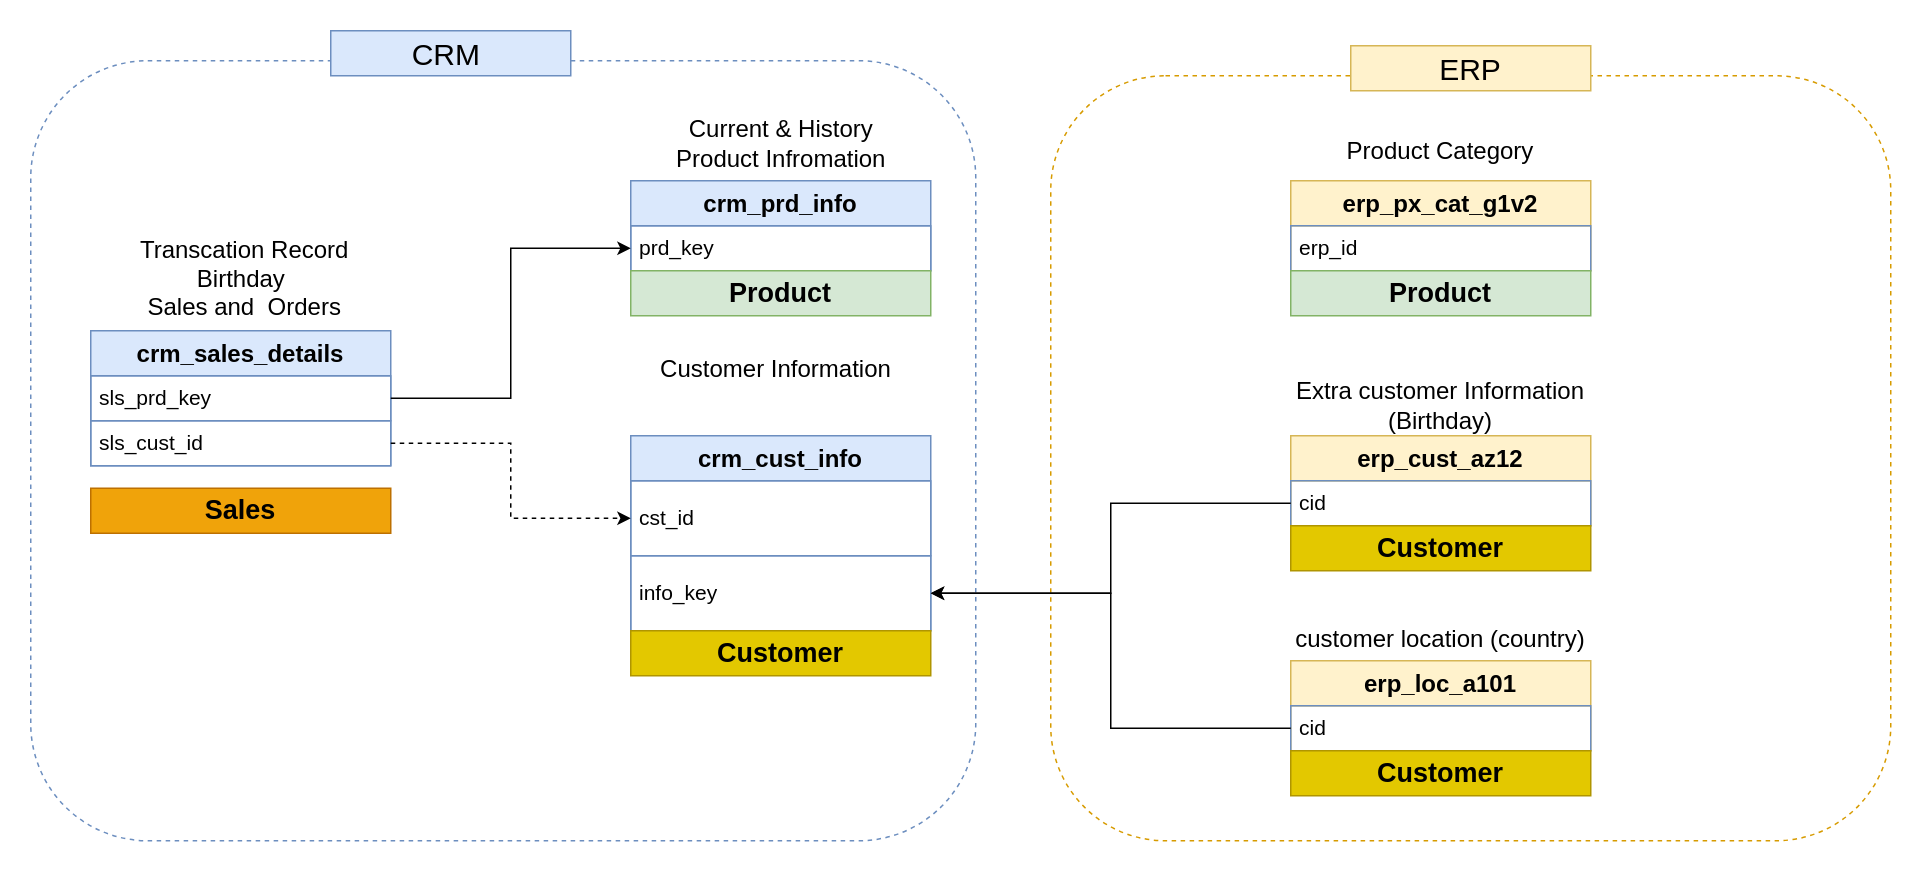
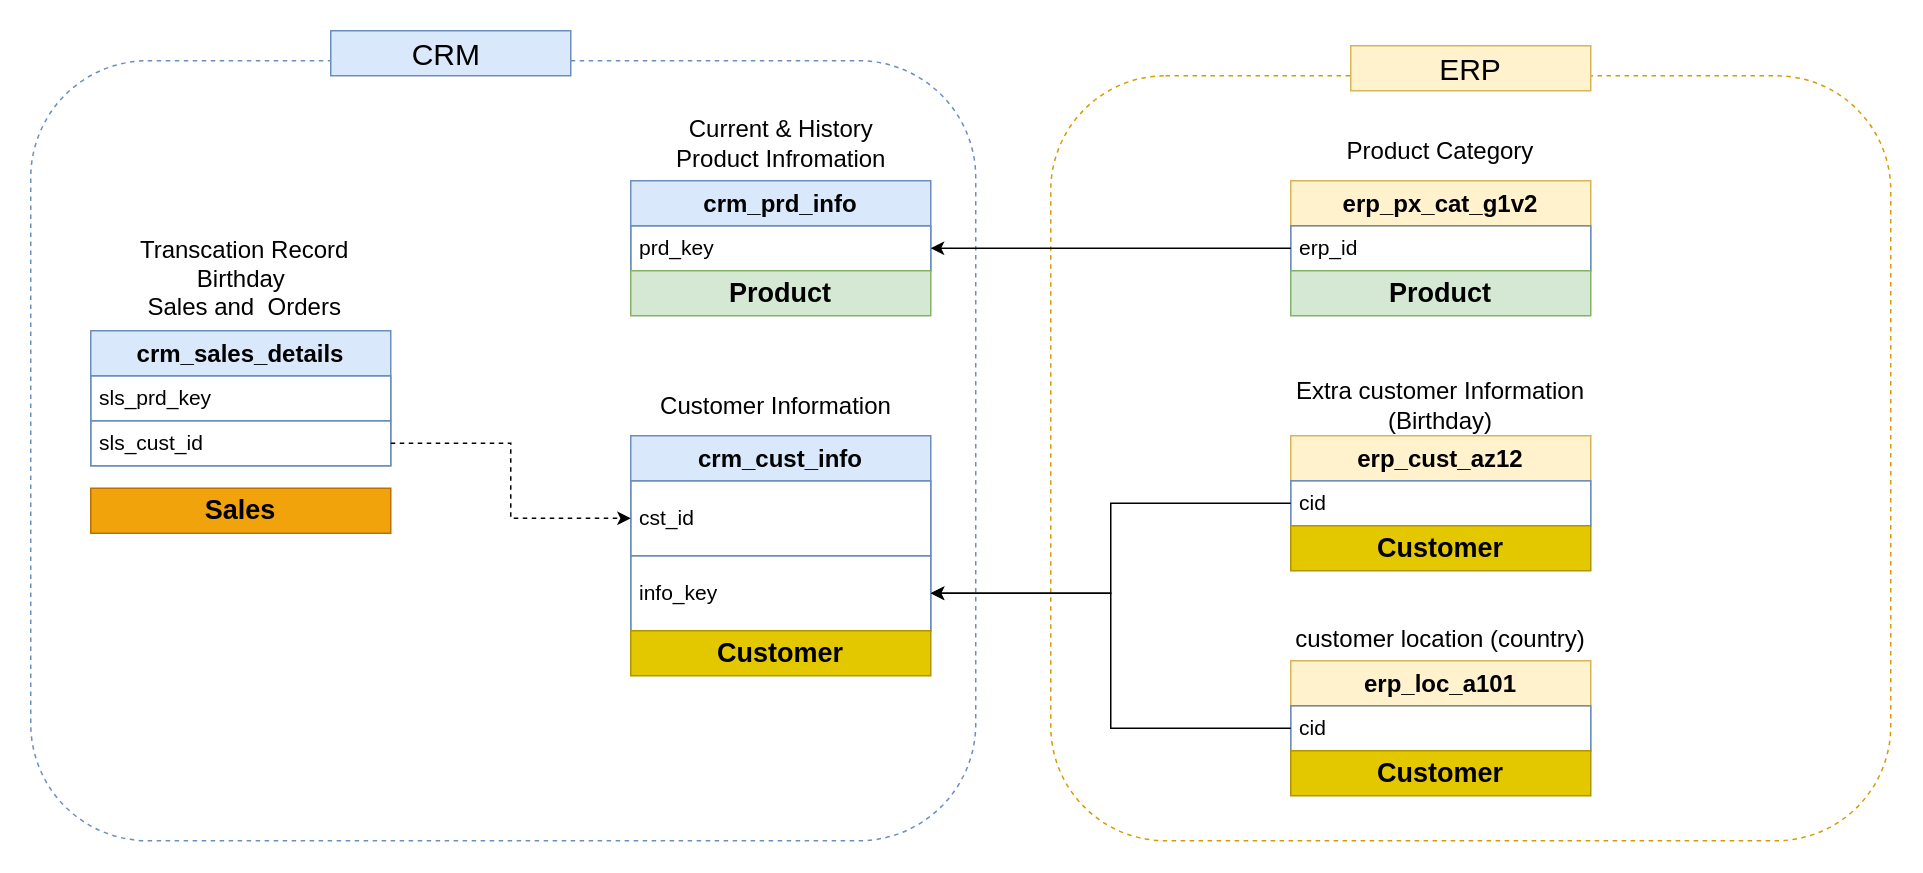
  <mxCell id="0" />
  <mxCell id="1" parent="0" />
  <mxCell id="2" value="" style="rounded=1;whiteSpace=wrap;html=1;fillColor=none;dashed=1;strokeColor=#6c8ebf;" vertex="1" parent="1"><mxGeometry x="20" y="40" width="630" height="520" as="geometry" /></mxCell>
  <mxCell id="3" value="&lt;font style=&quot;font-size: 20px;&quot;&gt;CRM&amp;nbsp;&lt;/font&gt;" style="text;html=1;align=center;verticalAlign=middle;whiteSpace=wrap;rounded=0;fillColor=#dae8fc;strokeColor=#6c8ebf;" vertex="1" parent="1"><mxGeometry x="220" y="20" width="160" height="30" as="geometry" /></mxCell>
  <mxCell id="4" value="&lt;b&gt;&lt;font style=&quot;font-size: 16px;&quot;&gt;crm_cust_info&lt;/font&gt;&lt;/b&gt;" style="swimlane;fontStyle=0;childLayout=stackLayout;horizontal=1;startSize=30;horizontalStack=0;resizeParent=1;resizeParentMax=0;resizeLast=0;collapsible=1;marginBottom=0;whiteSpace=wrap;html=1;fillColor=#dae8fc;strokeColor=#6c8ebf;" vertex="1" parent="1"><mxGeometry x="420" y="290" width="200" height="130" as="geometry" /></mxCell>
  <mxCell id="5" value="&lt;font style=&quot;font-size: 14px;&quot;&gt;cst_id&lt;/font&gt;" style="text;strokeColor=#6c8ebf;fillColor=none;align=left;verticalAlign=middle;spacingLeft=4;spacingRight=4;overflow=hidden;points=[[0,0.5],[1,0.5]];portConstraint=eastwest;rotatable=0;whiteSpace=wrap;html=1;" vertex="1" parent="4"><mxGeometry y="30" width="200" height="50" as="geometry" /></mxCell>
  <mxCell id="6" value="&lt;font style=&quot;font-size: 14px;&quot;&gt;info_key&lt;/font&gt;" style="text;strokeColor=#6c8ebf;fillColor=none;align=left;verticalAlign=middle;spacingLeft=4;spacingRight=4;overflow=hidden;points=[[0,0.5],[1,0.5]];portConstraint=eastwest;rotatable=0;whiteSpace=wrap;html=1;" vertex="1" parent="4"><mxGeometry y="80" width="200" height="50" as="geometry" /></mxCell>
  <mxCell id="7" value="crm_prd_info" style="swimlane;fontStyle=1;childLayout=stackLayout;horizontal=1;startSize=30;horizontalStack=0;resizeParent=1;resizeParentMax=0;resizeLast=0;collapsible=1;marginBottom=0;whiteSpace=wrap;html=1;fillColor=#dae8fc;strokeColor=#6c8ebf;fontSize=16;" vertex="1" parent="1"><mxGeometry x="420" y="120" width="200" height="60" as="geometry" /></mxCell>
  <mxCell id="8" value="&lt;font style=&quot;font-size: 14px;&quot;&gt;prd_key&lt;/font&gt;" style="text;strokeColor=#6c8ebf;fillColor=none;align=left;verticalAlign=middle;spacingLeft=4;spacingRight=4;overflow=hidden;points=[[0,0.5],[1,0.5]];portConstraint=eastwest;rotatable=0;whiteSpace=wrap;html=1;" vertex="1" parent="7"><mxGeometry y="30" width="200" height="30" as="geometry" /></mxCell>
  <mxCell id="9" value="&lt;font style=&quot;font-size: 16px;&quot;&gt;crm_sales_details&lt;/font&gt;" style="swimlane;fontStyle=1;childLayout=stackLayout;horizontal=1;startSize=30;horizontalStack=0;resizeParent=1;resizeParentMax=0;resizeLast=0;collapsible=1;marginBottom=0;whiteSpace=wrap;html=1;fillColor=#dae8fc;strokeColor=#6c8ebf;fontSize=14;" vertex="1" parent="1"><mxGeometry x="60" y="220" width="200" height="90" as="geometry" /></mxCell>
  <mxCell id="10" value="sls_prd_key" style="text;strokeColor=#6c8ebf;fillColor=none;align=left;verticalAlign=middle;spacingLeft=4;spacingRight=4;overflow=hidden;points=[[0,0.5],[1,0.5]];portConstraint=eastwest;rotatable=0;whiteSpace=wrap;html=1;fontSize=14;" vertex="1" parent="9"><mxGeometry y="30" width="200" height="30" as="geometry" /></mxCell>
  <mxCell id="11" value="&lt;font style=&quot;font-size: 14px;&quot;&gt;sls_cust_id&lt;/font&gt;" style="text;strokeColor=#6c8ebf;fillColor=none;align=left;verticalAlign=middle;spacingLeft=4;spacingRight=4;overflow=hidden;points=[[0,0.5],[1,0.5]];portConstraint=eastwest;rotatable=0;whiteSpace=wrap;html=1;" vertex="1" parent="9"><mxGeometry y="60" width="200" height="30" as="geometry" /></mxCell>
- <mxCell id="12" style="edgeStyle=orthogonalEdgeStyle;rounded=0;orthogonalLoop=1;jettySize=auto;html=1;entryX=0;entryY=0.5;entryDx=0;entryDy=0;fillColor=#dae8fc;strokeColor=#000000;" edge="1" parent="1" source="10" target="8"><mxGeometry relative="1" as="geometry" /></mxCell>
  <mxCell id="13" style="edgeStyle=orthogonalEdgeStyle;rounded=0;orthogonalLoop=1;jettySize=auto;html=1;fillColor=#dae8fc;strokeColor=#000000;dashed=1;" edge="1" parent="1" source="11" target="5"><mxGeometry relative="1" as="geometry" /></mxCell>
  <mxCell id="14" value="" style="rounded=1;whiteSpace=wrap;html=1;fillColor=none;dashed=1;strokeColor=#d79b00;" vertex="1" parent="1"><mxGeometry x="700" y="50" width="560" height="510" as="geometry" /></mxCell>
  <mxCell id="15" value="&lt;span style=&quot;font-size: 20px;&quot;&gt;ERP&lt;/span&gt;" style="text;html=1;align=center;verticalAlign=middle;whiteSpace=wrap;rounded=0;fillColor=#fff2cc;strokeColor=#d6b656;" vertex="1" parent="1"><mxGeometry x="900" y="30" width="160" height="30" as="geometry" /></mxCell>
  <mxCell id="16" value="&lt;b&gt;&lt;font style=&quot;font-size: 16px;&quot;&gt;erp_cust_az12&lt;/font&gt;&lt;/b&gt;" style="swimlane;fontStyle=0;childLayout=stackLayout;horizontal=1;startSize=30;horizontalStack=0;resizeParent=1;resizeParentMax=0;resizeLast=0;collapsible=1;marginBottom=0;whiteSpace=wrap;html=1;fillColor=#fff2cc;strokeColor=#d6b656;" vertex="1" parent="1"><mxGeometry x="860" y="290" width="200" height="60" as="geometry" /></mxCell>
  <mxCell id="17" value="&lt;font style=&quot;font-size: 14px;&quot;&gt;cid&lt;/font&gt;" style="text;strokeColor=#6c8ebf;fillColor=none;align=left;verticalAlign=middle;spacingLeft=4;spacingRight=4;overflow=hidden;points=[[0,0.5],[1,0.5]];portConstraint=eastwest;rotatable=0;whiteSpace=wrap;html=1;" vertex="1" parent="16"><mxGeometry y="30" width="200" height="30" as="geometry" /></mxCell>
  <mxCell id="18" value="&lt;font style=&quot;font-size: 16px;&quot;&gt;&lt;b&gt;erp_px_cat_g1v2&lt;/b&gt;&lt;/font&gt;" style="swimlane;fontStyle=0;childLayout=stackLayout;horizontal=1;startSize=30;horizontalStack=0;resizeParent=1;resizeParentMax=0;resizeLast=0;collapsible=1;marginBottom=0;whiteSpace=wrap;html=1;fillColor=#fff2cc;strokeColor=#d6b656;" vertex="1" parent="1"><mxGeometry x="860" y="120" width="200" height="60" as="geometry" /></mxCell>
  <mxCell id="19" value="&lt;font style=&quot;font-size: 14px;&quot;&gt;erp_id&lt;/font&gt;" style="text;strokeColor=#6c8ebf;fillColor=none;align=left;verticalAlign=middle;spacingLeft=4;spacingRight=4;overflow=hidden;points=[[0,0.5],[1,0.5]];portConstraint=eastwest;rotatable=0;whiteSpace=wrap;html=1;" vertex="1" parent="18"><mxGeometry y="30" width="200" height="30" as="geometry" /></mxCell>
  <mxCell id="20" value="&lt;b&gt;&lt;font style=&quot;font-size: 16px;&quot;&gt;erp_loc_a101&lt;/font&gt;&lt;/b&gt;" style="swimlane;fontStyle=0;childLayout=stackLayout;horizontal=1;startSize=30;horizontalStack=0;resizeParent=1;resizeParentMax=0;resizeLast=0;collapsible=1;marginBottom=0;whiteSpace=wrap;html=1;fillColor=#fff2cc;strokeColor=#d6b656;" vertex="1" parent="1"><mxGeometry x="860" y="440" width="200" height="60" as="geometry" /></mxCell>
  <mxCell id="21" value="&lt;font style=&quot;font-size: 14px;&quot;&gt;cid&lt;/font&gt;" style="text;strokeColor=#6c8ebf;fillColor=none;align=left;verticalAlign=middle;spacingLeft=4;spacingRight=4;overflow=hidden;points=[[0,0.5],[1,0.5]];portConstraint=eastwest;rotatable=0;whiteSpace=wrap;html=1;" vertex="1" parent="20"><mxGeometry y="30" width="200" height="30" as="geometry" /></mxCell>
  <mxCell id="22" style="edgeStyle=orthogonalEdgeStyle;rounded=0;orthogonalLoop=1;jettySize=auto;html=1;entryX=1;entryY=0.5;entryDx=0;entryDy=0;" edge="1" parent="1" source="17" target="6"><mxGeometry relative="1" as="geometry" /></mxCell>
  <mxCell id="23" style="edgeStyle=orthogonalEdgeStyle;rounded=0;orthogonalLoop=1;jettySize=auto;html=1;entryX=1;entryY=0.5;entryDx=0;entryDy=0;" edge="1" parent="1" source="21" target="6"><mxGeometry relative="1" as="geometry" /></mxCell>
+ <mxCell id="24" style="edgeStyle=orthogonalEdgeStyle;rounded=0;orthogonalLoop=1;jettySize=auto;html=1;entryX=1;entryY=0.5;entryDx=0;entryDy=0;" edge="1" parent="1" source="19" target="8"><mxGeometry relative="1" as="geometry" /></mxCell>
  <mxCell id="25" value="&lt;span style=&quot;font-size: 16px;&quot;&gt;customer location (country)&lt;/span&gt;" style="text;html=1;align=center;verticalAlign=middle;whiteSpace=wrap;rounded=0;" vertex="1" parent="1"><mxGeometry x="860" y="410" width="200" height="30" as="geometry" /></mxCell>
  <mxCell id="26" value="&lt;span style=&quot;font-size: 16px;&quot;&gt;Extra customer Information (Birthday)&lt;/span&gt;" style="text;html=1;align=center;verticalAlign=middle;whiteSpace=wrap;rounded=0;" vertex="1" parent="1"><mxGeometry x="860" y="250" width="200" height="40" as="geometry" /></mxCell>
  <mxCell id="27" value="&lt;span style=&quot;font-size: 16px;&quot;&gt;Product Category&lt;/span&gt;" style="text;html=1;align=center;verticalAlign=middle;whiteSpace=wrap;rounded=0;" vertex="1" parent="1"><mxGeometry x="860" y="80" width="200" height="40" as="geometry" /></mxCell>
  <mxCell id="28" value="&lt;span style=&quot;font-size: 16px;&quot;&gt;Current &amp;amp; History Product Infromation&lt;/span&gt;" style="text;html=1;align=center;verticalAlign=middle;whiteSpace=wrap;rounded=0;" vertex="1" parent="1"><mxGeometry x="447.5" y="60" width="145" height="70" as="geometry" /></mxCell>
- <mxCell id="29" value="&lt;span style=&quot;font-size: 16px;&quot;&gt;Customer Information&lt;/span&gt;" style="text;html=1;align=center;verticalAlign=middle;whiteSpace=wrap;rounded=0;" vertex="1" parent="1"><mxGeometry x="414" y="225" width="206" height="40" as="geometry" /></mxCell>
+ <mxCell id="29" value="&lt;span style=&quot;font-size: 16px;&quot;&gt;Customer Information&lt;/span&gt;" style="text;html=1;align=center;verticalAlign=middle;whiteSpace=wrap;rounded=0;" vertex="1" parent="1"><mxGeometry x="414" y="250" width="206" height="40" as="geometry" /></mxCell>
  <mxCell id="30" value="&lt;font style=&quot;font-size: 16px;&quot;&gt;Transcation Record&amp;nbsp; Birthday&amp;nbsp;&amp;nbsp;&lt;/font&gt;&lt;div&gt;&lt;font style=&quot;font-size: 16px;&quot;&gt;Sales and&amp;nbsp; Orders&amp;nbsp;&lt;/font&gt;&lt;/div&gt;" style="text;html=1;align=center;verticalAlign=middle;whiteSpace=wrap;rounded=0;" vertex="1" parent="1"><mxGeometry x="70" y="150" width="190" height="70" as="geometry" /></mxCell>
  <mxCell id="31" value="&lt;font style=&quot;font-size: 18px;&quot;&gt;Product&lt;/font&gt;" style="text;html=1;align=center;verticalAlign=middle;whiteSpace=wrap;rounded=0;fontStyle=1;fillColor=#d5e8d4;strokeColor=#82b366;" vertex="1" parent="1"><mxGeometry x="860" y="180" width="200" height="30" as="geometry" /></mxCell>
  <mxCell id="32" value="&lt;font style=&quot;font-size: 18px;&quot;&gt;Product&lt;/font&gt;" style="text;html=1;align=center;verticalAlign=middle;whiteSpace=wrap;rounded=0;fontStyle=1;fillColor=#d5e8d4;strokeColor=#82b366;" vertex="1" parent="1"><mxGeometry x="420" y="180" width="200" height="30" as="geometry" /></mxCell>
  <mxCell id="33" value="&lt;span style=&quot;font-size: 18px;&quot;&gt;Customer&lt;/span&gt;" style="text;html=1;align=center;verticalAlign=middle;whiteSpace=wrap;rounded=0;fontStyle=1;fillColor=#e3c800;strokeColor=#B09500;fontColor=#000000;" vertex="1" parent="1"><mxGeometry x="420" y="420" width="200" height="30" as="geometry" /></mxCell>
  <mxCell id="34" value="&lt;span style=&quot;font-size: 18px;&quot;&gt;Customer&lt;/span&gt;" style="text;html=1;align=center;verticalAlign=middle;whiteSpace=wrap;rounded=0;fontStyle=1;fillColor=#e3c800;strokeColor=#B09500;fontColor=#000000;" vertex="1" parent="1"><mxGeometry x="860" y="500" width="200" height="30" as="geometry" /></mxCell>
  <mxCell id="35" value="&lt;span style=&quot;font-size: 18px;&quot;&gt;Customer&lt;/span&gt;" style="text;html=1;align=center;verticalAlign=middle;whiteSpace=wrap;rounded=0;fontStyle=1;fillColor=#e3c800;strokeColor=#B09500;fontColor=#000000;" vertex="1" parent="1"><mxGeometry x="860" y="350" width="200" height="30" as="geometry" /></mxCell>
  <mxCell id="36" value="&lt;span style=&quot;font-size: 18px;&quot;&gt;Sales&lt;/span&gt;" style="text;html=1;align=center;verticalAlign=middle;whiteSpace=wrap;rounded=0;fontStyle=1;fillColor=#f0a30a;strokeColor=#BD7000;fontColor=#000000;" vertex="1" parent="1"><mxGeometry x="60" y="325" width="200" height="30" as="geometry" /></mxCell>
